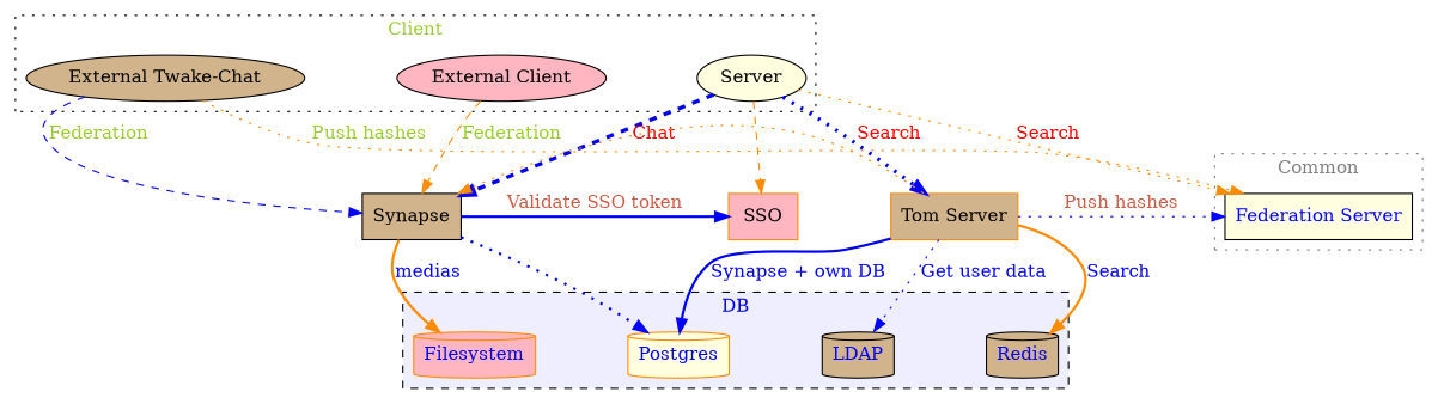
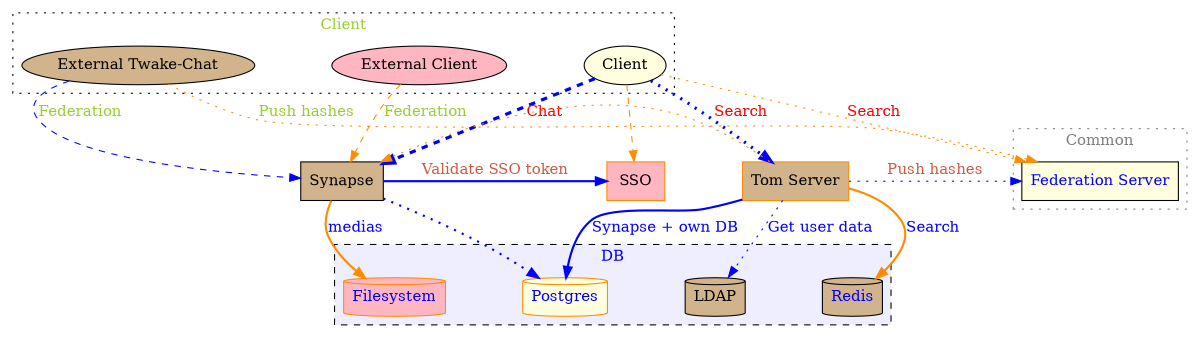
  digraph {
    nodesep=1
    node [color=black fillcolor=tan style=filled shape=box fontcolor=blue]
    edge [color=blue fontcolor=red style=dotted]
    "External Twake-Chat" [shape="" fontcolor=""]
    n2 [fillcolor=lightpink label="External Client" shape="" fontcolor=""]
-   Client [fillcolor=lightyellow label=Server shape="" fontcolor=""]
+   Client [fillcolor=lightyellow shape="" fontcolor=""]
    SSO [color=darkorange fillcolor=lightpink group=frontend fontcolor=""]
    Synapse [fontcolor=black]
    "Tom Server" [color=darkorange fontcolor=black]
    Filesystem [color=darkorange fillcolor=lightpink group=db shape=cylinder]
    Postgres [color=darkorange fillcolor=lightyellow group=db shape=cylinder]
    Redis [group=db shape=cylinder]
-   LDAP [group=db shape=cylinder]
+   LDAP [fontcolor=black group=db shape=cylinder]
    "Federation Server" [fillcolor=lightyellow group=frontend]
    subgraph cluster_1 {
      fontcolor=olivedrab3
      label=Client
      style=dotted
      "External Twake-Chat"
      n2
      Client
    }
    subgraph cluster_2 {
      color=gray50
      fontcolor=gray50
      label=frontends
      shape=doubleoctagon
      style=invisible
      SSO
      Synapse
      "Tom Server"
    }
    subgraph cluster_3 {
      bgcolor="#eeeeff"
      fontcolor=blue
      label=DB
      style=dashed
      Filesystem
      Postgres
      Redis
      LDAP
    }
    subgraph cluster_4 {
      color=gray50
      fontcolor=gray50
      label=Common
      style=dotted
      "Federation Server"
    }
    "External Twake-Chat" -> Synapse [fontcolor=olivedrab3 label=Federation style=dashed]
    "External Twake-Chat" -> "Federation Server" [color=darkorange constraint=false fontcolor=olivedrab3 label="Push hashes"]
    n2 -> Synapse [color=darkorange fontcolor=olivedrab3 label=Federation style=dashed]
    Client -> SSO [color=darkorange style=dashed]
    Client -> Synapse [label=Chat penwidth=3 style=dashed]
    Client -> "Tom Server" [label=Search penwidth=3]
    Client -> "Federation Server" [color=darkorange label=Search]
    Synapse -> SSO [constraint=false fontcolor=coral3 label="Validate SSO token" style=bold]
    Synapse -> Filesystem [color=darkorange fontcolor=blue label=medias penwidth=2 style=bold]
    Synapse -> Postgres [fontcolor=blue penwidth=2]
    "Tom Server" -> Synapse [color=darkorange constraint=false]
    "Tom Server" -> Postgres [fontcolor=blue label="Synapse + own DB" penwidth=2 style=bold]
    "Tom Server" -> Redis [color=darkorange fontcolor=blue label=Search style=bold]
    "Tom Server" -> LDAP [fontcolor=blue label="Get user data"]
    "Tom Server" -> "Federation Server" [constraint=false fontcolor=coral3 label="Push hashes"]
  }
